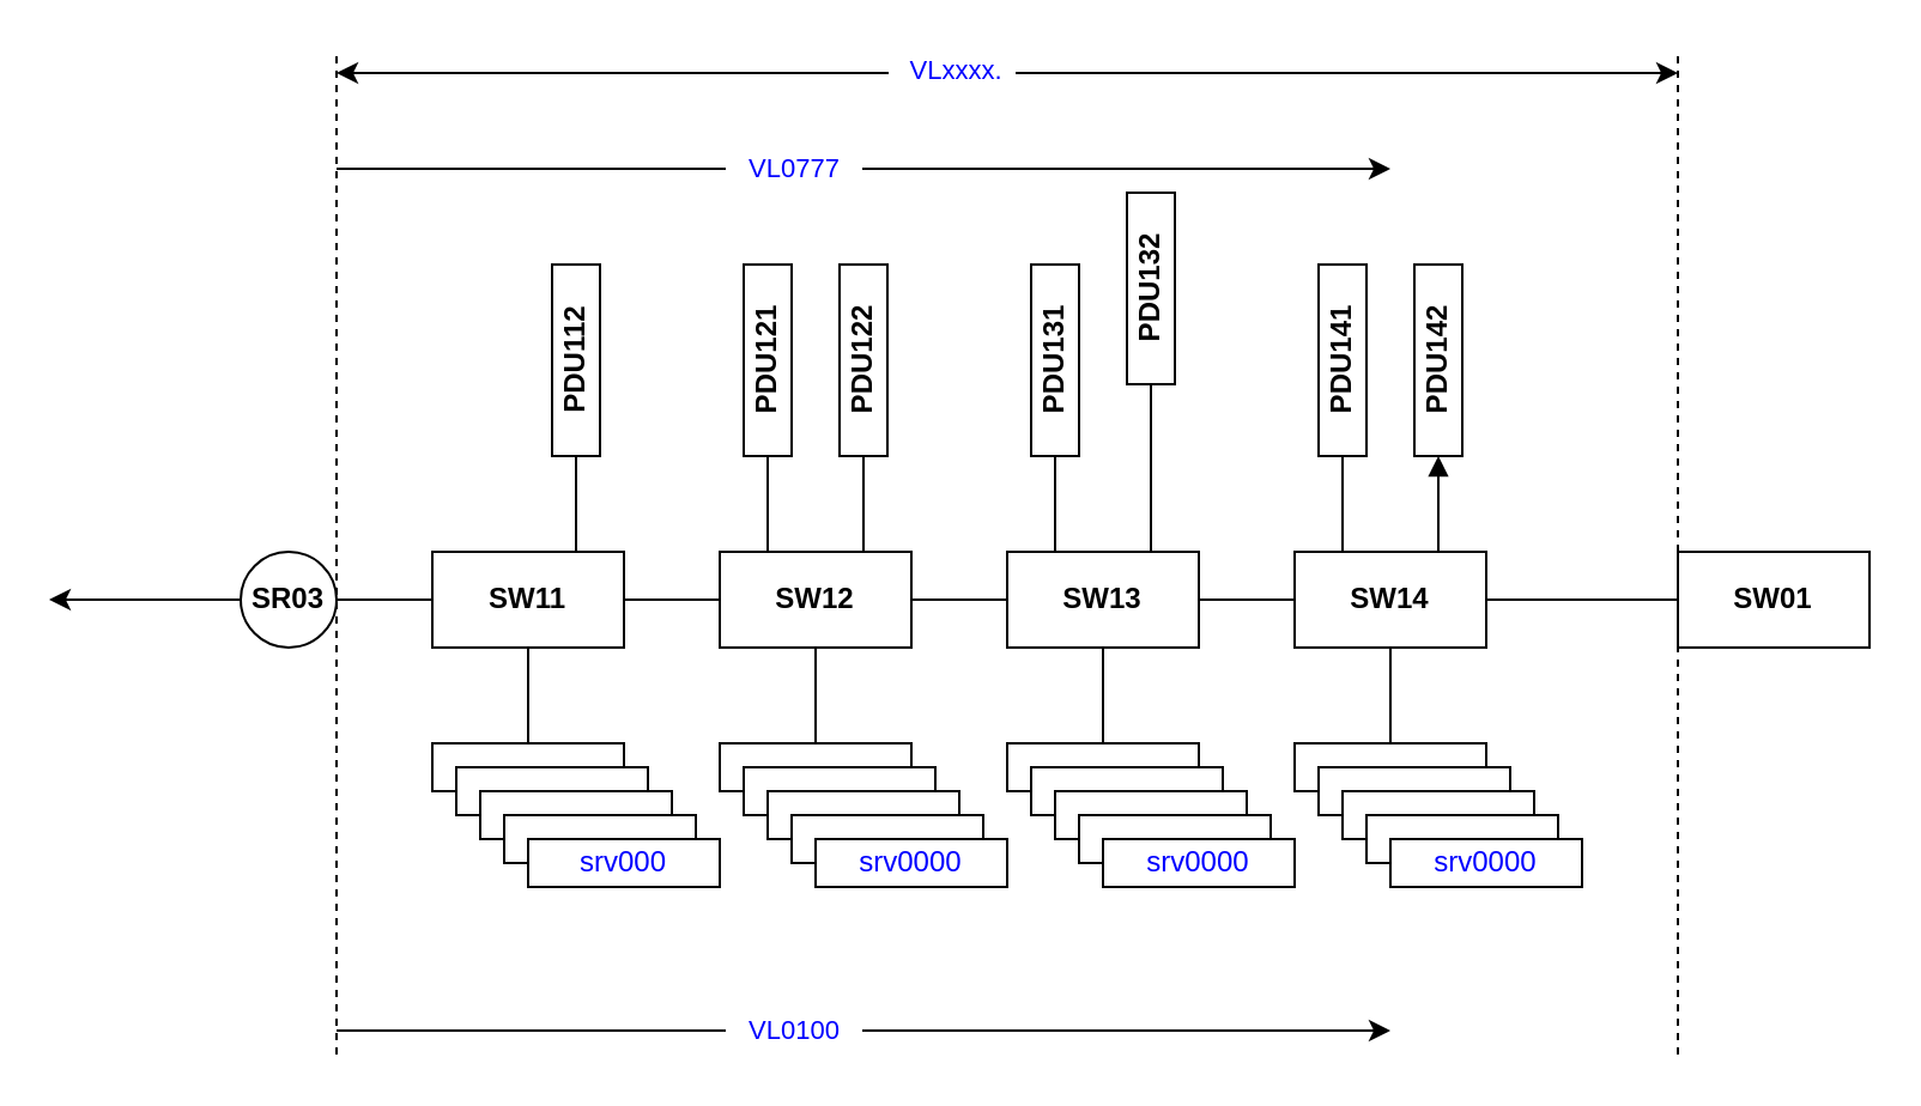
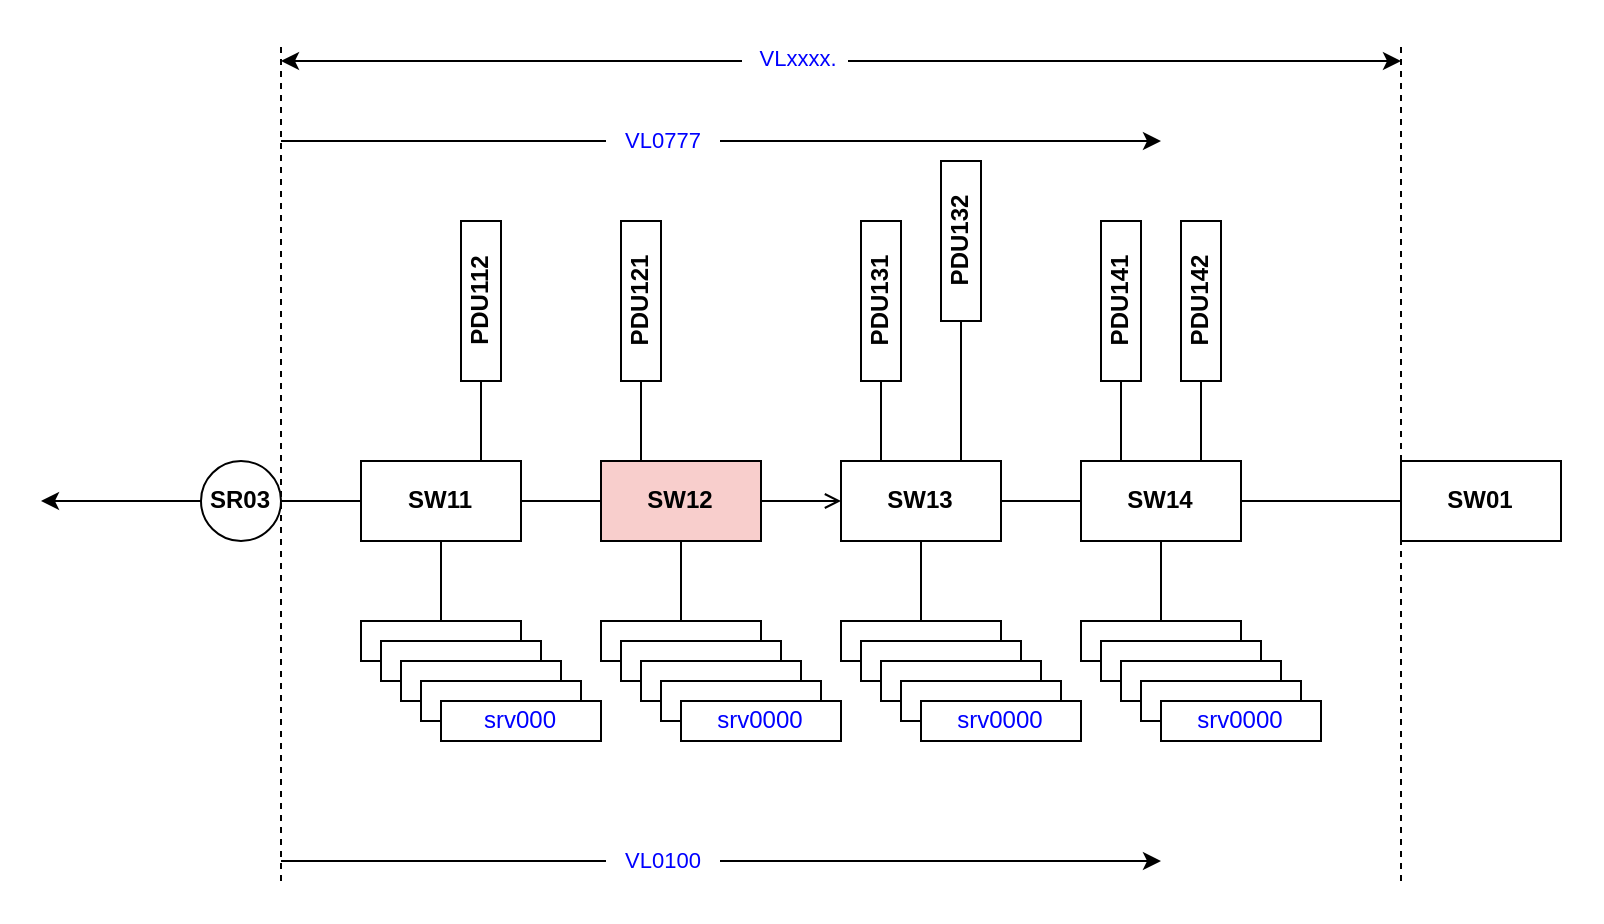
  <mxCell id="0" />
  <mxCell id="1" parent="0" />
  <mxCell id="2" value="SR03" style="ellipse;whiteSpace=wrap;html=1;aspect=fixed;fontStyle=1" parent="1" vertex="1"><mxGeometry x="100" y="230" width="40" height="40" as="geometry" /></mxCell>
  <mxCell id="3" value="SW11" style="rounded=0;whiteSpace=wrap;html=1;fontStyle=1" parent="1" vertex="1"><mxGeometry x="180" y="230" width="80" height="40" as="geometry" /></mxCell>
- <mxCell id="4" value="SW12" style="rounded=0;whiteSpace=wrap;html=1;fontStyle=1" parent="1" vertex="1"><mxGeometry x="300" y="230" width="80" height="40" as="geometry" /></mxCell>
+ <mxCell id="4" value="SW12" style="rounded=0;whiteSpace=wrap;html=1;fontStyle=1;fillColor=#f8cecc;" parent="1" vertex="1"><mxGeometry x="300" y="230" width="80" height="40" as="geometry" /></mxCell>
  <mxCell id="5" value="SW13" style="rounded=0;whiteSpace=wrap;html=1;fontStyle=1" parent="1" vertex="1"><mxGeometry x="420" y="230" width="80" height="40" as="geometry" /></mxCell>
  <mxCell id="6" value="SW14" style="rounded=0;whiteSpace=wrap;html=1;fontStyle=1" parent="1" vertex="1"><mxGeometry x="540" y="230" width="80" height="40" as="geometry" /></mxCell>
  <mxCell id="7" value="" style="endArrow=none;html=1;exitX=0;exitY=0.5;exitDx=0;exitDy=0;entryX=1;entryY=0.5;entryDx=0;entryDy=0;" parent="1" source="3" target="2" edge="1"><mxGeometry width="50" height="50" relative="1" as="geometry"><mxPoint x="110" y="380" as="sourcePoint" /><mxPoint x="140" y="250" as="targetPoint" /></mxGeometry></mxCell>
  <mxCell id="8" value="" style="endArrow=none;html=1;exitX=1;exitY=0.5;exitDx=0;exitDy=0;entryX=0;entryY=0.5;entryDx=0;entryDy=0;" parent="1" source="3" target="4" edge="1"><mxGeometry width="50" height="50" relative="1" as="geometry"><mxPoint x="190" y="260" as="sourcePoint" /><mxPoint x="150" y="260" as="targetPoint" /></mxGeometry></mxCell>
  <mxCell id="9" value="" style="endArrow=none;html=1;entryX=0;entryY=0.5;entryDx=0;entryDy=0;exitX=1;exitY=0.5;exitDx=0;exitDy=0;" parent="1" source="5" target="6" edge="1"><mxGeometry width="50" height="50" relative="1" as="geometry"><mxPoint x="520" y="280" as="sourcePoint" /><mxPoint x="540" y="249.75" as="targetPoint" /></mxGeometry></mxCell>
- <mxCell id="10" value="" style="endArrow=none;html=1;exitX=1;exitY=0.5;exitDx=0;exitDy=0;entryX=0;entryY=0.5;entryDx=0;entryDy=0;" parent="1" source="4" target="5" edge="1"><mxGeometry width="50" height="50" relative="1" as="geometry"><mxPoint x="380" y="249.75" as="sourcePoint" /><mxPoint x="420" y="249.75" as="targetPoint" /></mxGeometry></mxCell>
+ <mxCell id="10" value="" style="endArrow=open;html=1;exitX=1;exitY=0.5;exitDx=0;exitDy=0;entryX=0;entryY=0.5;entryDx=0;entryDy=0;" parent="1" source="4" target="5" edge="1"><mxGeometry width="50" height="50" relative="1" as="geometry"><mxPoint x="380" y="249.75" as="sourcePoint" /><mxPoint x="420" y="249.75" as="targetPoint" /></mxGeometry></mxCell>
  <mxCell id="11" value="" style="endArrow=classic;html=1;exitX=0;exitY=0.5;exitDx=0;exitDy=0;" parent="1" source="2" edge="1"><mxGeometry width="50" height="50" relative="1" as="geometry"><mxPoint x="90" y="290" as="sourcePoint" /><mxPoint x="20" y="250" as="targetPoint" /></mxGeometry></mxCell>
  <mxCell id="12" value="PDU112" style="rounded=0;whiteSpace=wrap;html=1;horizontal=0;fontStyle=1" parent="1" vertex="1"><mxGeometry x="230" y="110" width="20" height="80" as="geometry" /></mxCell>
  <mxCell id="13" value="" style="endArrow=none;html=1;fontColor=#FFA742;entryX=0.5;entryY=1;entryDx=0;entryDy=0;exitX=0.75;exitY=0;exitDx=0;exitDy=0;" parent="1" source="3" target="12" edge="1"><mxGeometry width="50" height="50" relative="1" as="geometry"><mxPoint x="240" y="220" as="sourcePoint" /><mxPoint x="210" y="200" as="targetPoint" /></mxGeometry></mxCell>
  <mxCell id="14" value="PDU121" style="rounded=0;whiteSpace=wrap;html=1;horizontal=0;fontStyle=1" parent="1" vertex="1"><mxGeometry x="310" y="110" width="20" height="80" as="geometry" /></mxCell>
- <mxCell id="15" value="PDU122" style="rounded=0;whiteSpace=wrap;html=1;horizontal=0;fontStyle=1" parent="1" vertex="1"><mxGeometry x="350" y="110" width="20" height="80" as="geometry" /></mxCell>
  <mxCell id="16" value="" style="endArrow=none;html=1;fontColor=#FFA742;entryX=0.5;entryY=1;entryDx=0;entryDy=0;exitX=0.25;exitY=0;exitDx=0;exitDy=0;" parent="1" source="4" target="14" edge="1"><mxGeometry width="50" height="50" relative="1" as="geometry"><mxPoint x="320" y="230" as="sourcePoint" /><mxPoint x="310" y="180" as="targetPoint" /></mxGeometry></mxCell>
- <mxCell id="17" value="" style="endArrow=none;html=1;fontColor=#FFA742;entryX=0.5;entryY=1;entryDx=0;entryDy=0;exitX=0.75;exitY=0;exitDx=0;exitDy=0;" parent="1" source="4" target="15" edge="1"><mxGeometry width="50" height="50" relative="1" as="geometry"><mxPoint x="360" y="230" as="sourcePoint" /><mxPoint x="330" y="200" as="targetPoint" /></mxGeometry></mxCell>
  <mxCell id="18" value="PDU131" style="rounded=0;whiteSpace=wrap;html=1;horizontal=0;fontStyle=1" parent="1" vertex="1"><mxGeometry x="430" y="110" width="20" height="80" as="geometry" /></mxCell>
  <mxCell id="19" value="PDU132" style="rounded=0;whiteSpace=wrap;html=1;horizontal=0;fontStyle=1" parent="1" vertex="1"><mxGeometry x="470" y="80" width="20" height="80" as="geometry" /></mxCell>
  <mxCell id="20" value="" style="endArrow=none;html=1;fontColor=#FFA742;entryX=0.5;entryY=1;entryDx=0;entryDy=0;exitX=0.25;exitY=0;exitDx=0;exitDy=0;" parent="1" source="5" target="18" edge="1"><mxGeometry width="50" height="50" relative="1" as="geometry"><mxPoint x="440" y="230" as="sourcePoint" /><mxPoint x="430" y="180" as="targetPoint" /></mxGeometry></mxCell>
  <mxCell id="21" value="" style="endArrow=none;html=1;fontColor=#FFA742;entryX=0.5;entryY=1;entryDx=0;entryDy=0;exitX=0.75;exitY=0;exitDx=0;exitDy=0;" parent="1" source="5" target="19" edge="1"><mxGeometry width="50" height="50" relative="1" as="geometry"><mxPoint x="480" y="230" as="sourcePoint" /><mxPoint x="450" y="200" as="targetPoint" /></mxGeometry></mxCell>
  <mxCell id="22" value="PDU141" style="rounded=0;whiteSpace=wrap;html=1;horizontal=0;fontStyle=1" parent="1" vertex="1"><mxGeometry x="550" y="110" width="20" height="80" as="geometry" /></mxCell>
  <mxCell id="23" value="PDU142" style="rounded=0;whiteSpace=wrap;html=1;horizontal=0;fontStyle=1" parent="1" vertex="1"><mxGeometry x="590" y="110" width="20" height="80" as="geometry" /></mxCell>
  <mxCell id="24" value="" style="endArrow=none;html=1;fontColor=#FFA742;entryX=0.5;entryY=1;entryDx=0;entryDy=0;exitX=0.25;exitY=0;exitDx=0;exitDy=0;" parent="1" source="6" target="22" edge="1"><mxGeometry width="50" height="50" relative="1" as="geometry"><mxPoint x="560" y="230" as="sourcePoint" /><mxPoint x="550" y="180" as="targetPoint" /></mxGeometry></mxCell>
- <mxCell id="25" value="" style="endArrow=block;html=1;fontColor=#FFA742;entryX=0.5;entryY=1;entryDx=0;entryDy=0;exitX=0.75;exitY=0;exitDx=0;exitDy=0;" parent="1" source="6" target="23" edge="1"><mxGeometry width="50" height="50" relative="1" as="geometry"><mxPoint x="600" y="230" as="sourcePoint" /><mxPoint x="570" y="200" as="targetPoint" /></mxGeometry></mxCell>
+ <mxCell id="25" value="" style="endArrow=none;html=1;fontColor=#FFA742;entryX=0.5;entryY=1;entryDx=0;entryDy=0;exitX=0.75;exitY=0;exitDx=0;exitDy=0;" parent="1" source="6" target="23" edge="1"><mxGeometry width="50" height="50" relative="1" as="geometry"><mxPoint x="600" y="230" as="sourcePoint" /><mxPoint x="570" y="200" as="targetPoint" /></mxGeometry></mxCell>
  <mxCell id="26" value="" style="endArrow=none;html=1;exitX=0;exitY=0.5;exitDx=0;exitDy=0;entryX=1;entryY=0.5;entryDx=0;entryDy=0;" parent="1" source="27" target="6" edge="1"><mxGeometry width="50" height="50" relative="1" as="geometry"><mxPoint x="740" y="310" as="sourcePoint" /><mxPoint x="700" y="310" as="targetPoint" /></mxGeometry></mxCell>
  <mxCell id="27" value="SW01" style="rounded=0;whiteSpace=wrap;html=1;fontStyle=1" parent="1" vertex="1"><mxGeometry x="700" y="230" width="80" height="40" as="geometry" /></mxCell>
  <mxCell id="28" value="" style="endArrow=classic;startArrow=classic;html=1;fontColor=#FFA742;" parent="1" edge="1"><mxGeometry width="50" height="50" relative="1" as="geometry"><mxPoint x="140" y="30" as="sourcePoint" /><mxPoint x="700" y="30" as="targetPoint" /></mxGeometry></mxCell>
  <mxCell id="29" value="&amp;nbsp; &amp;nbsp;VLxxxx.&amp;nbsp;&amp;nbsp;" style="edgeLabel;html=1;align=center;verticalAlign=middle;resizable=0;points=[];fontColor=#0000FF;" parent="28" vertex="1" connectable="0"><mxGeometry x="-0.087" y="2" relative="1" as="geometry"><mxPoint as="offset" /></mxGeometry></mxCell>
  <mxCell id="30" value="" style="rounded=0;whiteSpace=wrap;html=1;fontColor=#0000FF;" parent="1" vertex="1"><mxGeometry x="180" y="310" width="80" height="20" as="geometry" /></mxCell>
  <mxCell id="31" value="" style="rounded=0;whiteSpace=wrap;html=1;fontColor=#0000FF;" parent="1" vertex="1"><mxGeometry x="190" y="320" width="80" height="20" as="geometry" /></mxCell>
  <mxCell id="32" value="" style="rounded=0;whiteSpace=wrap;html=1;fontColor=#0000FF;" parent="1" vertex="1"><mxGeometry x="200" y="330" width="80" height="20" as="geometry" /></mxCell>
  <mxCell id="33" value="" style="rounded=0;whiteSpace=wrap;html=1;fontColor=#0000FF;" parent="1" vertex="1"><mxGeometry x="210" y="340" width="80" height="20" as="geometry" /></mxCell>
  <mxCell id="34" value="srv000" style="rounded=0;whiteSpace=wrap;html=1;fontColor=#0000FF;" parent="1" vertex="1"><mxGeometry x="220" y="350" width="80" height="20" as="geometry" /></mxCell>
  <mxCell id="35" value="" style="rounded=0;whiteSpace=wrap;html=1;fontColor=#0000FF;" parent="1" vertex="1"><mxGeometry x="300" y="310" width="80" height="20" as="geometry" /></mxCell>
  <mxCell id="36" value="" style="rounded=0;whiteSpace=wrap;html=1;fontColor=#0000FF;" parent="1" vertex="1"><mxGeometry x="310" y="320" width="80" height="20" as="geometry" /></mxCell>
  <mxCell id="37" value="" style="rounded=0;whiteSpace=wrap;html=1;fontColor=#0000FF;" parent="1" vertex="1"><mxGeometry x="320" y="330" width="80" height="20" as="geometry" /></mxCell>
  <mxCell id="38" value="" style="rounded=0;whiteSpace=wrap;html=1;fontColor=#0000FF;" parent="1" vertex="1"><mxGeometry x="330" y="340" width="80" height="20" as="geometry" /></mxCell>
  <mxCell id="39" value="srv0000" style="rounded=0;whiteSpace=wrap;html=1;fontColor=#0000FF;" parent="1" vertex="1"><mxGeometry x="340" y="350" width="80" height="20" as="geometry" /></mxCell>
  <mxCell id="40" value="" style="rounded=0;whiteSpace=wrap;html=1;fontColor=#0000FF;" parent="1" vertex="1"><mxGeometry x="420" y="310" width="80" height="20" as="geometry" /></mxCell>
  <mxCell id="41" value="" style="rounded=0;whiteSpace=wrap;html=1;fontColor=#0000FF;" parent="1" vertex="1"><mxGeometry x="430" y="320" width="80" height="20" as="geometry" /></mxCell>
  <mxCell id="42" value="" style="rounded=0;whiteSpace=wrap;html=1;fontColor=#0000FF;" parent="1" vertex="1"><mxGeometry x="440" y="330" width="80" height="20" as="geometry" /></mxCell>
  <mxCell id="43" value="" style="rounded=0;whiteSpace=wrap;html=1;fontColor=#0000FF;" parent="1" vertex="1"><mxGeometry x="450" y="340" width="80" height="20" as="geometry" /></mxCell>
  <mxCell id="44" value="srv0000" style="rounded=0;whiteSpace=wrap;html=1;fontColor=#0000FF;" parent="1" vertex="1"><mxGeometry x="460" y="350" width="80" height="20" as="geometry" /></mxCell>
  <mxCell id="45" value="" style="rounded=0;whiteSpace=wrap;html=1;fontColor=#0000FF;" parent="1" vertex="1"><mxGeometry x="540" y="310" width="80" height="20" as="geometry" /></mxCell>
  <mxCell id="46" value="" style="rounded=0;whiteSpace=wrap;html=1;fontColor=#0000FF;" parent="1" vertex="1"><mxGeometry x="550" y="320" width="80" height="20" as="geometry" /></mxCell>
  <mxCell id="47" value="" style="rounded=0;whiteSpace=wrap;html=1;fontColor=#0000FF;" parent="1" vertex="1"><mxGeometry x="560" y="330" width="80" height="20" as="geometry" /></mxCell>
  <mxCell id="48" value="" style="rounded=0;whiteSpace=wrap;html=1;fontColor=#0000FF;" parent="1" vertex="1"><mxGeometry x="570" y="340" width="80" height="20" as="geometry" /></mxCell>
  <mxCell id="49" value="srv0000" style="rounded=0;whiteSpace=wrap;html=1;fontColor=#0000FF;" parent="1" vertex="1"><mxGeometry x="580" y="350" width="80" height="20" as="geometry" /></mxCell>
  <mxCell id="50" value="" style="endArrow=none;html=1;fontColor=#FFA742;entryX=0.5;entryY=1;entryDx=0;entryDy=0;exitX=0.5;exitY=0;exitDx=0;exitDy=0;" parent="1" source="30" target="3" edge="1"><mxGeometry width="50" height="50" relative="1" as="geometry"><mxPoint x="210" y="240" as="sourcePoint" /><mxPoint x="210" y="200" as="targetPoint" /></mxGeometry></mxCell>
  <mxCell id="51" value="" style="endArrow=none;html=1;fontColor=#FFA742;entryX=0.5;entryY=1;entryDx=0;entryDy=0;exitX=0.5;exitY=0;exitDx=0;exitDy=0;" parent="1" source="35" target="4" edge="1"><mxGeometry width="50" height="50" relative="1" as="geometry"><mxPoint x="309.13" y="480" as="sourcePoint" /><mxPoint x="309.13" y="440" as="targetPoint" /></mxGeometry></mxCell>
  <mxCell id="52" value="" style="endArrow=none;html=1;fontColor=#FFA742;entryX=0.5;entryY=1;entryDx=0;entryDy=0;exitX=0.5;exitY=0;exitDx=0;exitDy=0;" parent="1" source="40" target="5" edge="1"><mxGeometry width="50" height="50" relative="1" as="geometry"><mxPoint x="350" y="320" as="sourcePoint" /><mxPoint x="350" y="280" as="targetPoint" /></mxGeometry></mxCell>
  <mxCell id="53" value="" style="endArrow=none;html=1;fontColor=#FFA742;entryX=0.5;entryY=1;entryDx=0;entryDy=0;exitX=0.5;exitY=0;exitDx=0;exitDy=0;" parent="1" source="45" target="6" edge="1"><mxGeometry width="50" height="50" relative="1" as="geometry"><mxPoint x="360" y="330" as="sourcePoint" /><mxPoint x="360" y="290" as="targetPoint" /></mxGeometry></mxCell>
  <mxCell id="54" value="" style="endArrow=classic;html=1;fontColor=#0000FF;" parent="1" edge="1"><mxGeometry width="50" height="50" relative="1" as="geometry"><mxPoint x="140" y="430" as="sourcePoint" /><mxPoint x="580" y="430" as="targetPoint" /></mxGeometry></mxCell>
  <mxCell id="55" value="&amp;nbsp; &amp;nbsp;VL0100&amp;nbsp; &amp;nbsp;" style="edgeLabel;html=1;align=center;verticalAlign=middle;resizable=0;points=[];fontColor=#0000FF;" parent="54" vertex="1" connectable="0"><mxGeometry x="-0.384" y="1" relative="1" as="geometry"><mxPoint x="54.35" as="offset" /></mxGeometry></mxCell>
  <mxCell id="56" value="" style="endArrow=classic;html=1;fontColor=#0000FF;" parent="1" edge="1"><mxGeometry width="50" height="50" relative="1" as="geometry"><mxPoint x="140" y="70" as="sourcePoint" /><mxPoint x="580" y="70" as="targetPoint" /></mxGeometry></mxCell>
  <mxCell id="57" value="&amp;nbsp; &amp;nbsp;VL0777&amp;nbsp; &amp;nbsp;" style="edgeLabel;html=1;align=center;verticalAlign=middle;resizable=0;points=[];fontColor=#0000FF;" parent="56" vertex="1" connectable="0"><mxGeometry x="-0.384" y="1" relative="1" as="geometry"><mxPoint x="54.35" as="offset" /></mxGeometry></mxCell>
  <mxCell id="58" value="" style="endArrow=none;dashed=1;html=1;fontColor=#0000FF;" parent="1" edge="1"><mxGeometry width="50" height="50" relative="1" as="geometry"><mxPoint x="140" y="440" as="sourcePoint" /><mxPoint x="140" y="20" as="targetPoint" /></mxGeometry></mxCell>
  <mxCell id="59" value="" style="endArrow=none;dashed=1;html=1;fontColor=#0000FF;" edge="1" parent="1"><mxGeometry width="50" height="50" relative="1" as="geometry"><mxPoint x="700" y="440" as="sourcePoint" /><mxPoint x="700" y="20" as="targetPoint" /></mxGeometry></mxCell>
